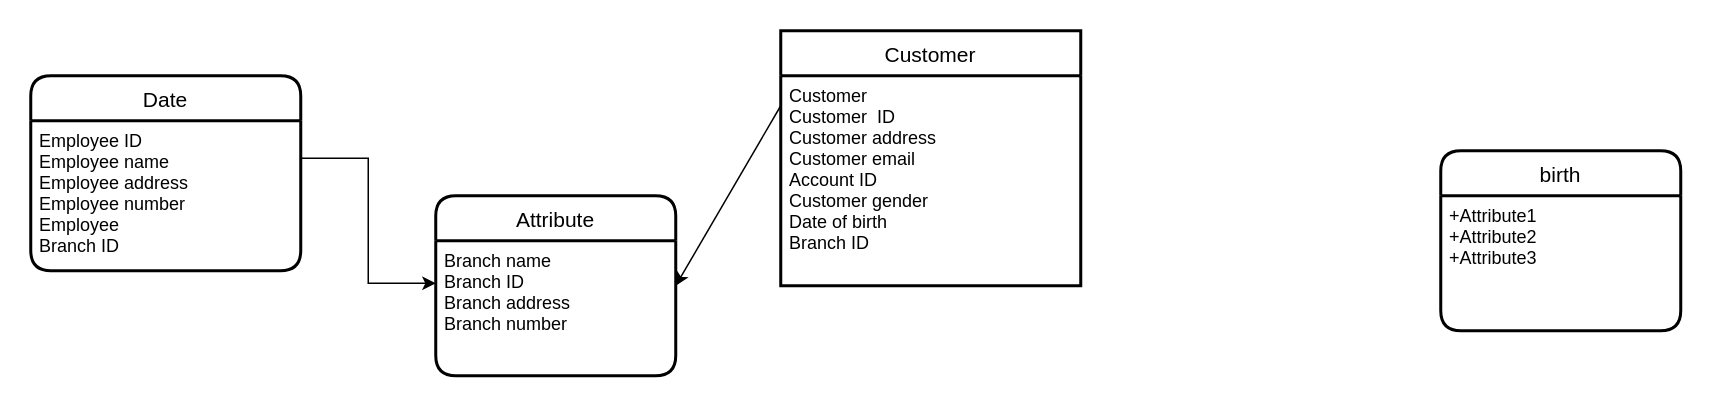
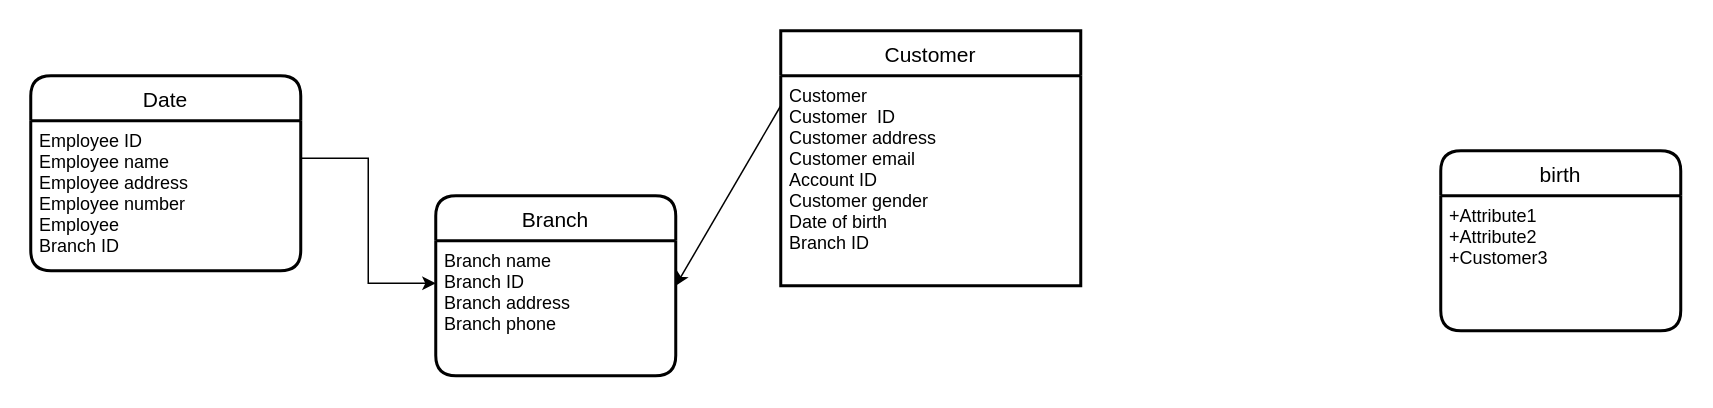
  <mxCell id="0" />
  <mxCell id="1" parent="0" />
  <mxCell id="2" value="Date" style="swimlane;childLayout=stackLayout;horizontal=1;startSize=30;horizontalStack=0;rounded=1;fontSize=14;fontStyle=0;strokeWidth=2;resizeParent=0;resizeLast=1;shadow=0;dashed=0;align=center;" vertex="1" parent="1"><mxGeometry x="20" y="50" width="180" height="130" as="geometry" /></mxCell>
  <mxCell id="3" value="Employee ID&#10;Employee name&#10;Employee address&#10;Employee number&#10;Employee  &#10;Branch ID " style="align=left;strokeColor=none;fillColor=none;spacingLeft=4;fontSize=12;verticalAlign=top;resizable=0;rotatable=0;part=1;fontStyle=0" vertex="1" parent="2"><mxGeometry y="30" width="180" height="100" as="geometry" /></mxCell>
- <mxCell id="4" value="Attribute" style="swimlane;childLayout=stackLayout;horizontal=1;startSize=30;horizontalStack=0;rounded=1;fontSize=14;fontStyle=0;strokeWidth=2;resizeParent=0;resizeLast=1;shadow=0;dashed=0;align=center;" vertex="1" parent="1"><mxGeometry x="290" y="130" width="160" height="120" as="geometry" /></mxCell>
- <mxCell id="5" value="Branch name&#10;Branch ID&#10;Branch address&#10;Branch number" style="align=left;strokeColor=none;fillColor=none;spacingLeft=4;fontSize=12;verticalAlign=top;resizable=0;rotatable=0;part=1;" vertex="1" parent="4"><mxGeometry y="30" width="160" height="90" as="geometry" /></mxCell>
+ <mxCell id="4" value="Branch" style="swimlane;childLayout=stackLayout;horizontal=1;startSize=30;horizontalStack=0;rounded=1;fontSize=14;fontStyle=0;strokeWidth=2;resizeParent=0;resizeLast=1;shadow=0;dashed=0;align=center;" vertex="1" parent="1"><mxGeometry x="290" y="130" width="160" height="120" as="geometry" /></mxCell>
+ <mxCell id="5" value="Branch name&#10;Branch ID&#10;Branch address&#10;Branch phone" style="align=left;strokeColor=none;fillColor=none;spacingLeft=4;fontSize=12;verticalAlign=top;resizable=0;rotatable=0;part=1;" vertex="1" parent="4"><mxGeometry y="30" width="160" height="90" as="geometry" /></mxCell>
  <mxCell id="6" value="Customer" style="swimlane;childLayout=stackLayout;horizontal=1;startSize=30;horizontalStack=0;rounded=1;fontSize=14;fontStyle=0;strokeWidth=2;resizeParent=0;resizeLast=1;shadow=0;dashed=0;align=center;arcSize=0;" vertex="1" parent="1"><mxGeometry x="520" y="20" width="200" height="170" as="geometry" /></mxCell>
  <mxCell id="7" value="Customer&#10;Customer  ID&#10;Customer address&#10;Customer email&#10;Account ID&#10;Customer gender&#10;Date of birth&#10;Branch ID&#10;" style="align=left;strokeColor=none;fillColor=none;spacingLeft=4;fontSize=12;verticalAlign=top;resizable=0;rotatable=0;part=1;fontStyle=0" vertex="1" parent="6"><mxGeometry y="30" width="200" height="140" as="geometry" /></mxCell>
  <mxCell id="8" value="" style="endArrow=classic;html=1;rounded=0;entryX=1;entryY=0.333;entryDx=0;entryDy=0;entryPerimeter=0;" edge="1" parent="1" target="5"><mxGeometry width="50" height="50" relative="1" as="geometry"><mxPoint x="520" y="70" as="sourcePoint" /><mxPoint x="470" y="200" as="targetPoint" /></mxGeometry></mxCell>
  <mxCell id="9" style="edgeStyle=orthogonalEdgeStyle;rounded=0;orthogonalLoop=1;jettySize=auto;html=1;exitX=1;exitY=0.25;exitDx=0;exitDy=0;entryX=0;entryY=0.315;entryDx=0;entryDy=0;entryPerimeter=0;" edge="1" parent="1" source="3" target="5"><mxGeometry relative="1" as="geometry" /></mxCell>
  <mxCell id="10" value="birth" style="swimlane;childLayout=stackLayout;horizontal=1;startSize=30;horizontalStack=0;rounded=1;fontSize=14;fontStyle=0;strokeWidth=2;resizeParent=0;resizeLast=1;shadow=0;dashed=0;align=center;" vertex="1" parent="1"><mxGeometry x="960" y="100" width="160" height="120" as="geometry" /></mxCell>
- <mxCell id="11" value="+Attribute1&#10;+Attribute2&#10;+Attribute3" style="align=left;strokeColor=none;fillColor=none;spacingLeft=4;fontSize=12;verticalAlign=top;resizable=0;rotatable=0;part=1;" vertex="1" parent="10"><mxGeometry y="30" width="160" height="90" as="geometry" /></mxCell>
+ <mxCell id="11" value="+Attribute1&#10;+Attribute2&#10;+Customer3" style="align=left;strokeColor=none;fillColor=none;spacingLeft=4;fontSize=12;verticalAlign=top;resizable=0;rotatable=0;part=1;" vertex="1" parent="10"><mxGeometry y="30" width="160" height="90" as="geometry" /></mxCell>
